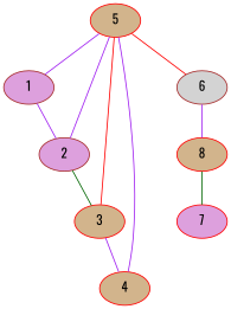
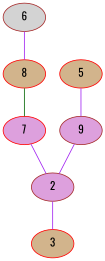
  graph {
    fontname=Oswald
    node [color=red fillcolor=tan fontname=Oswald style=filled]
    edge [color=purple fontname=Oswald]
-   1 [color=brown fillcolor=plum]
+   1 [color=brown fillcolor=plum label=9]
    2 [color=brown fillcolor=plum]
    3
-   4
    5
    6 [color=brown fillcolor=lightgrey]
    8
    7 [fillcolor=plum]
    1 -- 2
-   2 -- 3 [color=darkgreen]
-   3 -- 4
+   2 -- 3
    5 -- 1
-   5 -- 2
-   5 -- 3 [color=red]
-   5 -- 4
-   5 -- 6 [color=red]
+   7 -- 2
    6 -- 8
    8 -- 7 [color=darkgreen]
  }
